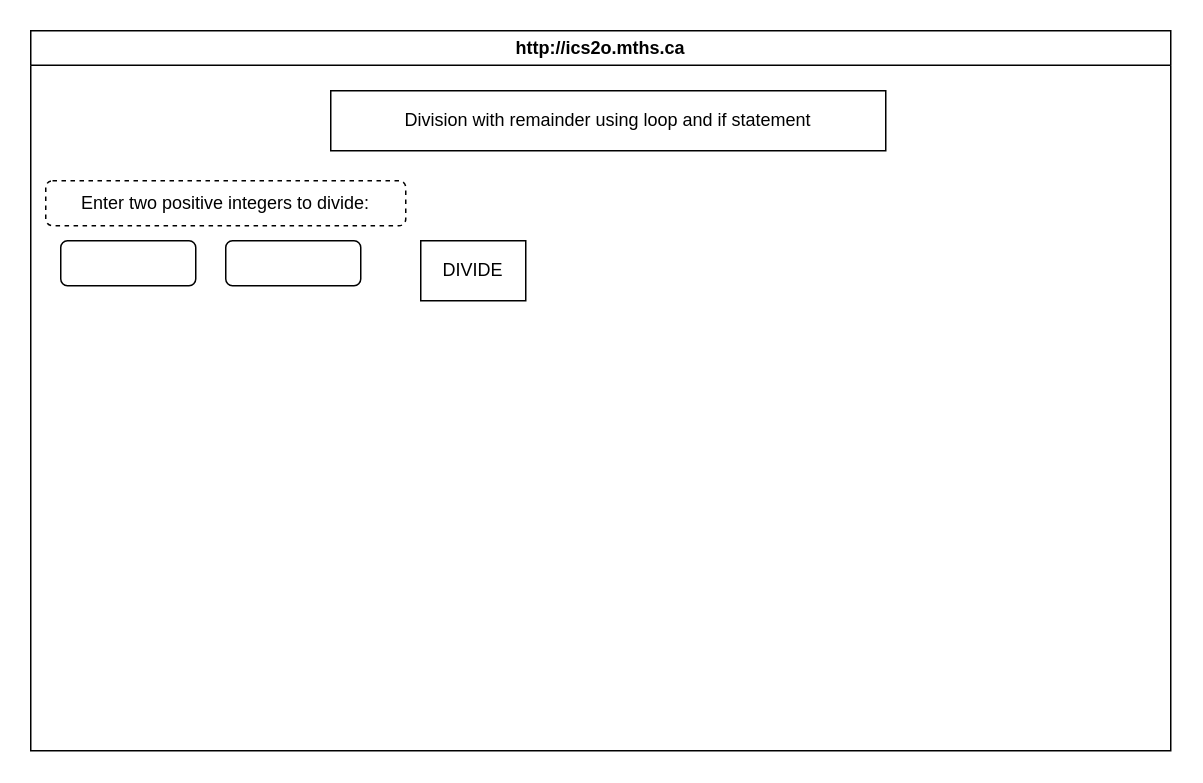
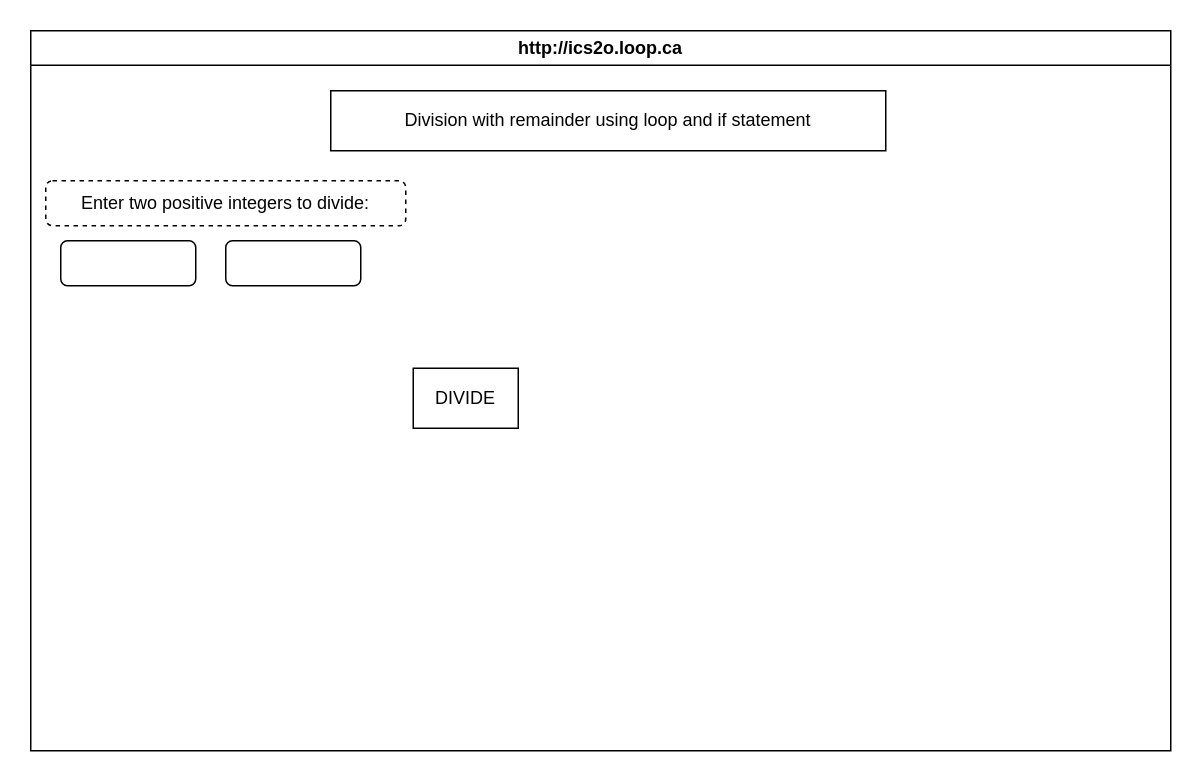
  <mxCell id="0" />
  <mxCell id="1" parent="0" />
- <mxCell id="2" value="http://ics2o.mths.ca" style="swimlane;whiteSpace=wrap;html=1;" parent="1" vertex="1"><mxGeometry x="20" y="20" width="760" height="480" as="geometry" /></mxCell>
+ <mxCell id="2" value="http://ics2o.loop.ca" style="swimlane;whiteSpace=wrap;html=1;" parent="1" vertex="1"><mxGeometry x="20" y="20" width="760" height="480" as="geometry" /></mxCell>
  <mxCell id="3" value="Division with remainder using loop and if statement" style="rounded=0;whiteSpace=wrap;html=1;" vertex="1" parent="2"><mxGeometry x="200" y="40" width="370" height="40" as="geometry" /></mxCell>
  <mxCell id="4" value="Enter two positive integers to divide:" style="rounded=1;whiteSpace=wrap;html=1;dashed=1;" vertex="1" parent="2"><mxGeometry x="10" y="100" width="240" height="30" as="geometry" /></mxCell>
  <mxCell id="5" value="" style="rounded=1;whiteSpace=wrap;html=1;" vertex="1" parent="2"><mxGeometry x="20" y="140" width="90" height="30" as="geometry" /></mxCell>
  <mxCell id="6" value="" style="rounded=1;whiteSpace=wrap;html=1;" vertex="1" parent="2"><mxGeometry x="130" y="140" width="90" height="30" as="geometry" /></mxCell>
- <mxCell id="7" value="DIVIDE" style="rounded=0;whiteSpace=wrap;html=1;" vertex="1" parent="2"><mxGeometry x="260" y="140" width="70" height="40" as="geometry" /></mxCell>
+ <mxCell id="7" value="DIVIDE" style="rounded=0;whiteSpace=wrap;html=1;" vertex="1" parent="2"><mxGeometry x="255" y="225" width="70" height="40" as="geometry" /></mxCell>
